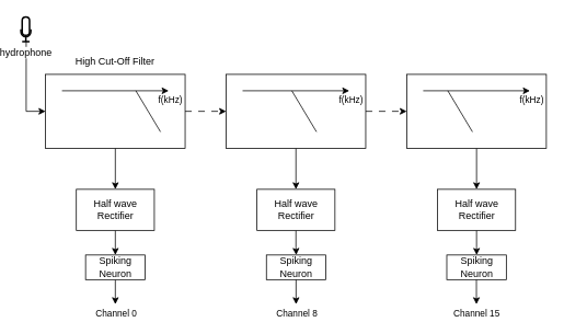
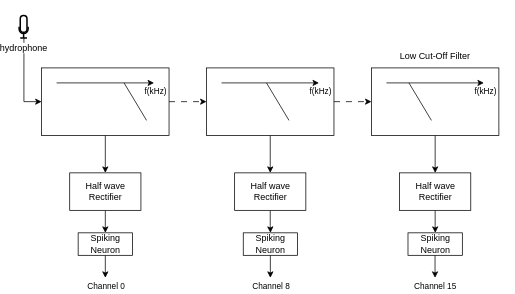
  <mxCell id="0" />
  <mxCell id="1" parent="0" />
  <mxCell id="2" style="edgeStyle=orthogonalEdgeStyle;rounded=0;orthogonalLoop=1;jettySize=auto;html=1;exitX=1;exitY=0.5;exitDx=0;exitDy=0;entryX=0;entryY=0.5;entryDx=0;entryDy=0;dashed=1;dashPattern=8 8;" edge="1" parent="1" source="4" target="10"><mxGeometry relative="1" as="geometry" /></mxCell>
  <mxCell id="3" style="edgeStyle=orthogonalEdgeStyle;rounded=0;orthogonalLoop=1;jettySize=auto;html=1;exitX=0.5;exitY=1;exitDx=0;exitDy=0;entryX=0.5;entryY=0;entryDx=0;entryDy=0;" edge="1" parent="1" source="4" target="24"><mxGeometry relative="1" as="geometry" /></mxCell>
  <mxCell id="4" value="" style="rounded=0;whiteSpace=wrap;html=1;" vertex="1" parent="1"><mxGeometry x="50" y="90" width="170" height="90" as="geometry" /></mxCell>
  <mxCell id="5" value="" style="endArrow=classic;html=1;rounded=0;endFill=1;" edge="1" parent="1"><mxGeometry width="50" height="50" relative="1" as="geometry"><mxPoint x="70" y="110" as="sourcePoint" /><mxPoint x="200" y="110" as="targetPoint" /></mxGeometry></mxCell>
  <mxCell id="6" value="f(kHz)" style="edgeLabel;html=1;align=center;verticalAlign=middle;resizable=0;points=[];" vertex="1" connectable="0" parent="5"><mxGeometry x="0.858" y="-1" relative="1" as="geometry"><mxPoint x="10" y="9" as="offset" /></mxGeometry></mxCell>
  <mxCell id="7" value="" style="endArrow=none;html=1;rounded=0;" edge="1" parent="1"><mxGeometry width="50" height="50" relative="1" as="geometry"><mxPoint x="160" y="110" as="sourcePoint" /><mxPoint x="190" y="160" as="targetPoint" /></mxGeometry></mxCell>
  <mxCell id="8" style="edgeStyle=orthogonalEdgeStyle;rounded=0;orthogonalLoop=1;jettySize=auto;html=1;exitX=1;exitY=0.5;exitDx=0;exitDy=0;dashed=1;dashPattern=8 8;" edge="1" parent="1" source="10" target="15"><mxGeometry relative="1" as="geometry" /></mxCell>
  <mxCell id="9" style="edgeStyle=orthogonalEdgeStyle;rounded=0;orthogonalLoop=1;jettySize=auto;html=1;exitX=0.5;exitY=1;exitDx=0;exitDy=0;entryX=0.5;entryY=0;entryDx=0;entryDy=0;" edge="1" parent="1" source="10" target="26"><mxGeometry relative="1" as="geometry" /></mxCell>
  <mxCell id="10" value="" style="rounded=0;whiteSpace=wrap;html=1;" vertex="1" parent="1"><mxGeometry x="270" y="90" width="170" height="90" as="geometry" /></mxCell>
  <mxCell id="11" value="" style="endArrow=classic;html=1;rounded=0;endFill=1;" edge="1" parent="1"><mxGeometry width="50" height="50" relative="1" as="geometry"><mxPoint x="290" y="110" as="sourcePoint" /><mxPoint x="420" y="110" as="targetPoint" /></mxGeometry></mxCell>
  <mxCell id="12" value="f(kHz)" style="edgeLabel;html=1;align=center;verticalAlign=middle;resizable=0;points=[];" vertex="1" connectable="0" parent="11"><mxGeometry x="0.858" y="-1" relative="1" as="geometry"><mxPoint x="10" y="9" as="offset" /></mxGeometry></mxCell>
  <mxCell id="13" value="" style="endArrow=none;html=1;rounded=0;" edge="1" parent="1"><mxGeometry width="50" height="50" relative="1" as="geometry"><mxPoint x="350" y="110" as="sourcePoint" /><mxPoint x="380" y="160" as="targetPoint" /></mxGeometry></mxCell>
  <mxCell id="14" style="edgeStyle=orthogonalEdgeStyle;rounded=0;orthogonalLoop=1;jettySize=auto;html=1;exitX=0.5;exitY=1;exitDx=0;exitDy=0;entryX=0.5;entryY=0;entryDx=0;entryDy=0;" edge="1" parent="1" source="15" target="28"><mxGeometry relative="1" as="geometry" /></mxCell>
  <mxCell id="15" value="" style="rounded=0;whiteSpace=wrap;html=1;" vertex="1" parent="1"><mxGeometry x="490" y="90" width="170" height="90" as="geometry" /></mxCell>
  <mxCell id="16" value="" style="endArrow=classic;html=1;rounded=0;endFill=1;" edge="1" parent="1"><mxGeometry width="50" height="50" relative="1" as="geometry"><mxPoint x="510" y="110" as="sourcePoint" /><mxPoint x="640" y="110" as="targetPoint" /></mxGeometry></mxCell>
  <mxCell id="17" value="f(kHz)" style="edgeLabel;html=1;align=center;verticalAlign=middle;resizable=0;points=[];" vertex="1" connectable="0" parent="16"><mxGeometry x="0.858" y="-1" relative="1" as="geometry"><mxPoint x="10" y="9" as="offset" /></mxGeometry></mxCell>
  <mxCell id="18" value="" style="endArrow=none;html=1;rounded=0;" edge="1" parent="1"><mxGeometry width="50" height="50" relative="1" as="geometry"><mxPoint x="540" y="110" as="sourcePoint" /><mxPoint x="570" y="160" as="targetPoint" /></mxGeometry></mxCell>
  <mxCell id="19" style="edgeStyle=orthogonalEdgeStyle;rounded=0;orthogonalLoop=1;jettySize=auto;html=1;entryX=0;entryY=0.5;entryDx=0;entryDy=0;exitX=0.536;exitY=1;exitDx=0;exitDy=0;exitPerimeter=0;" edge="1" parent="1" source="20" target="4"><mxGeometry relative="1" as="geometry" /></mxCell>
  <mxCell id="20" value="hydrophone" style="html=1;verticalLabelPosition=bottom;align=center;labelBackgroundColor=#ffffff;verticalAlign=top;strokeWidth=2;strokeColor=#000000;shadow=0;dashed=0;shape=mxgraph.ios7.icons.microphone;" vertex="1" parent="1"><mxGeometry x="20" y="20" width="12" height="30" as="geometry" /></mxCell>
- <mxCell id="21" value="High Cut-Off Filter" style="text;html=1;align=center;verticalAlign=middle;whiteSpace=wrap;rounded=0;" vertex="1" parent="1"><mxGeometry x="85" y="60" width="100" height="30" as="geometry" /></mxCell>
+ <mxCell id="22" value="Low Cut-Off Filter" style="text;html=1;align=center;verticalAlign=middle;whiteSpace=wrap;rounded=0;" vertex="1" parent="1"><mxGeometry x="525" y="60" width="100" height="30" as="geometry" /></mxCell>
  <mxCell id="23" style="edgeStyle=orthogonalEdgeStyle;rounded=0;orthogonalLoop=1;jettySize=auto;html=1;exitX=0.5;exitY=1;exitDx=0;exitDy=0;entryX=0.5;entryY=0;entryDx=0;entryDy=0;" edge="1" parent="1" source="24" target="31"><mxGeometry relative="1" as="geometry" /></mxCell>
  <mxCell id="24" value="Half wave Rectifier" style="rounded=0;whiteSpace=wrap;html=1;" vertex="1" parent="1"><mxGeometry x="87.5" y="230" width="95" height="50" as="geometry" /></mxCell>
  <mxCell id="25" value="" style="edgeStyle=orthogonalEdgeStyle;rounded=0;orthogonalLoop=1;jettySize=auto;html=1;" edge="1" parent="1" source="26" target="32"><mxGeometry relative="1" as="geometry" /></mxCell>
  <mxCell id="26" value="Half wave Rectifier" style="rounded=0;whiteSpace=wrap;html=1;" vertex="1" parent="1"><mxGeometry x="307.5" y="230" width="95" height="50" as="geometry" /></mxCell>
  <mxCell id="27" value="" style="edgeStyle=orthogonalEdgeStyle;rounded=0;orthogonalLoop=1;jettySize=auto;html=1;" edge="1" parent="1" source="28" target="33"><mxGeometry relative="1" as="geometry" /></mxCell>
  <mxCell id="28" value="Half wave Rectifier" style="rounded=0;whiteSpace=wrap;html=1;" vertex="1" parent="1"><mxGeometry x="527.5" y="230" width="95" height="50" as="geometry" /></mxCell>
  <mxCell id="29" style="edgeStyle=orthogonalEdgeStyle;rounded=0;orthogonalLoop=1;jettySize=auto;html=1;exitX=0.5;exitY=1;exitDx=0;exitDy=0;" edge="1" parent="1" source="31"><mxGeometry relative="1" as="geometry"><mxPoint x="135" y="370" as="targetPoint" /></mxGeometry></mxCell>
  <mxCell id="30" value="Channel 0" style="edgeLabel;html=1;align=center;verticalAlign=middle;resizable=0;points=[];" vertex="1" connectable="0" parent="29"><mxGeometry x="0.391" y="-1" relative="1" as="geometry"><mxPoint x="1" y="19" as="offset" /></mxGeometry></mxCell>
  <mxCell id="31" value="Spiking Neuron" style="rounded=0;whiteSpace=wrap;html=1;" vertex="1" parent="1"><mxGeometry x="98.75" y="310" width="72.5" height="30" as="geometry" /></mxCell>
  <mxCell id="32" value="Spiking Neuron" style="rounded=0;whiteSpace=wrap;html=1;" vertex="1" parent="1"><mxGeometry x="319" y="310" width="72.5" height="30" as="geometry" /></mxCell>
  <mxCell id="33" value="Spiking Neuron" style="rounded=0;whiteSpace=wrap;html=1;" vertex="1" parent="1"><mxGeometry x="538.75" y="310" width="72.5" height="30" as="geometry" /></mxCell>
  <mxCell id="34" style="edgeStyle=orthogonalEdgeStyle;rounded=0;orthogonalLoop=1;jettySize=auto;html=1;exitX=0.5;exitY=1;exitDx=0;exitDy=0;" edge="1" parent="1"><mxGeometry relative="1" as="geometry"><mxPoint x="355.14" y="370" as="targetPoint" /><mxPoint x="355.14" y="340" as="sourcePoint" /></mxGeometry></mxCell>
  <mxCell id="35" value="Channel 8" style="edgeLabel;html=1;align=center;verticalAlign=middle;resizable=0;points=[];" vertex="1" connectable="0" parent="34"><mxGeometry x="0.391" y="-1" relative="1" as="geometry"><mxPoint x="1" y="19" as="offset" /></mxGeometry></mxCell>
  <mxCell id="36" style="edgeStyle=orthogonalEdgeStyle;rounded=0;orthogonalLoop=1;jettySize=auto;html=1;exitX=0.5;exitY=1;exitDx=0;exitDy=0;" edge="1" parent="1"><mxGeometry relative="1" as="geometry"><mxPoint x="574.83" y="370" as="targetPoint" /><mxPoint x="574.83" y="340" as="sourcePoint" /></mxGeometry></mxCell>
  <mxCell id="37" value="Channel 15" style="edgeLabel;html=1;align=center;verticalAlign=middle;resizable=0;points=[];" vertex="1" connectable="0" parent="36"><mxGeometry x="0.391" y="-1" relative="1" as="geometry"><mxPoint x="1" y="19" as="offset" /></mxGeometry></mxCell>
